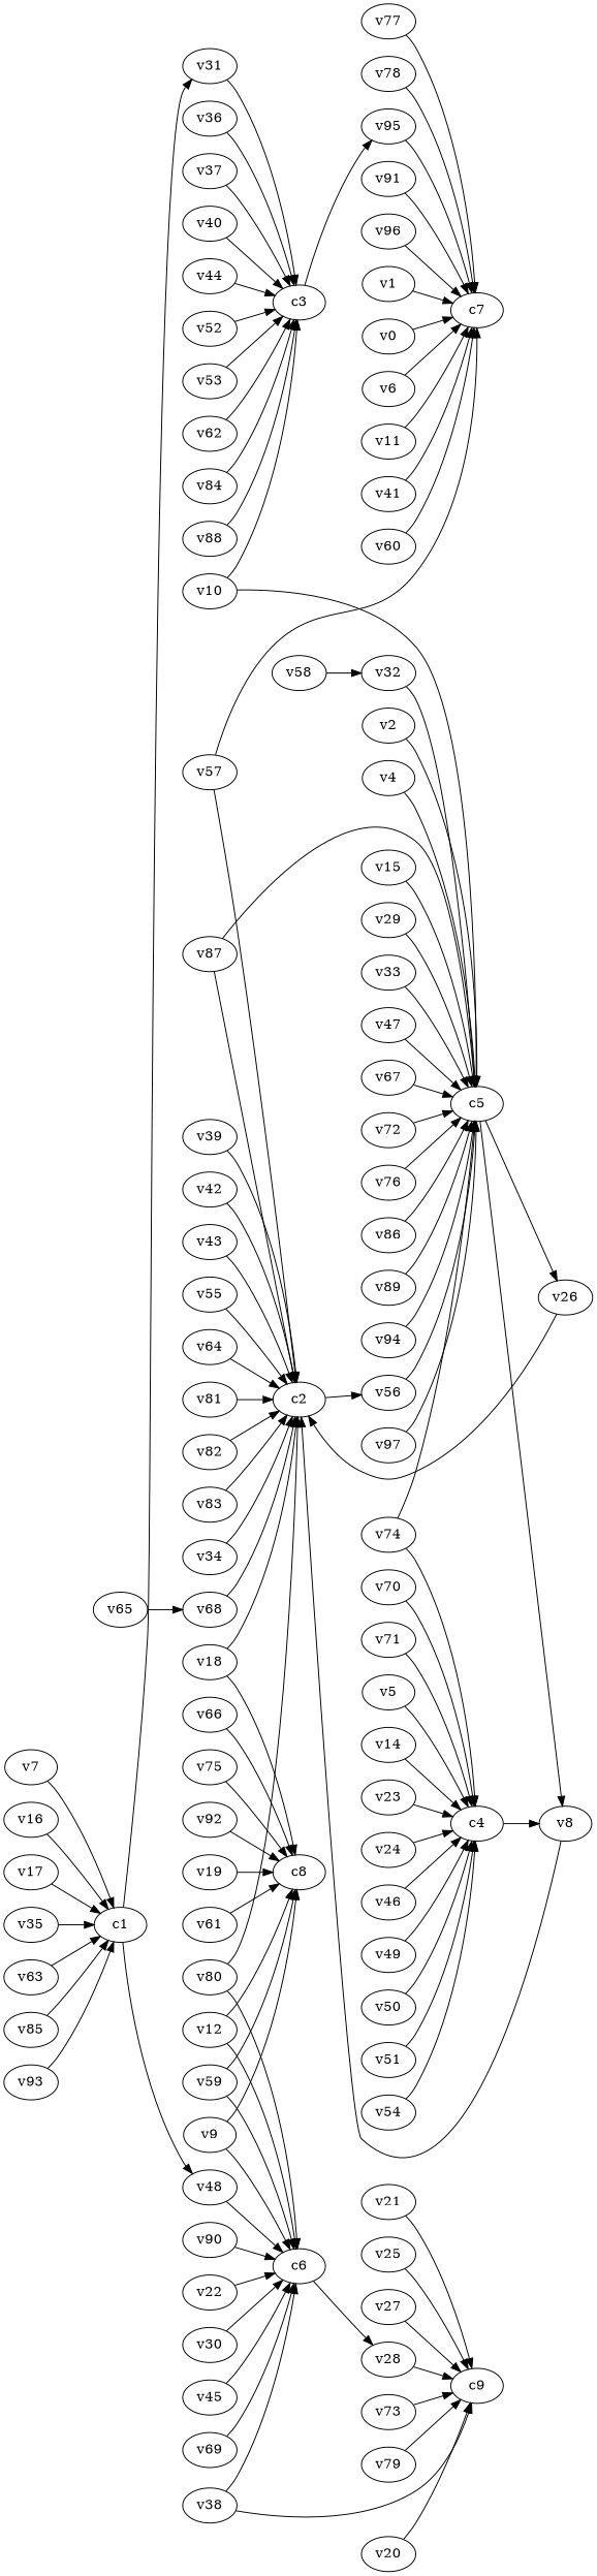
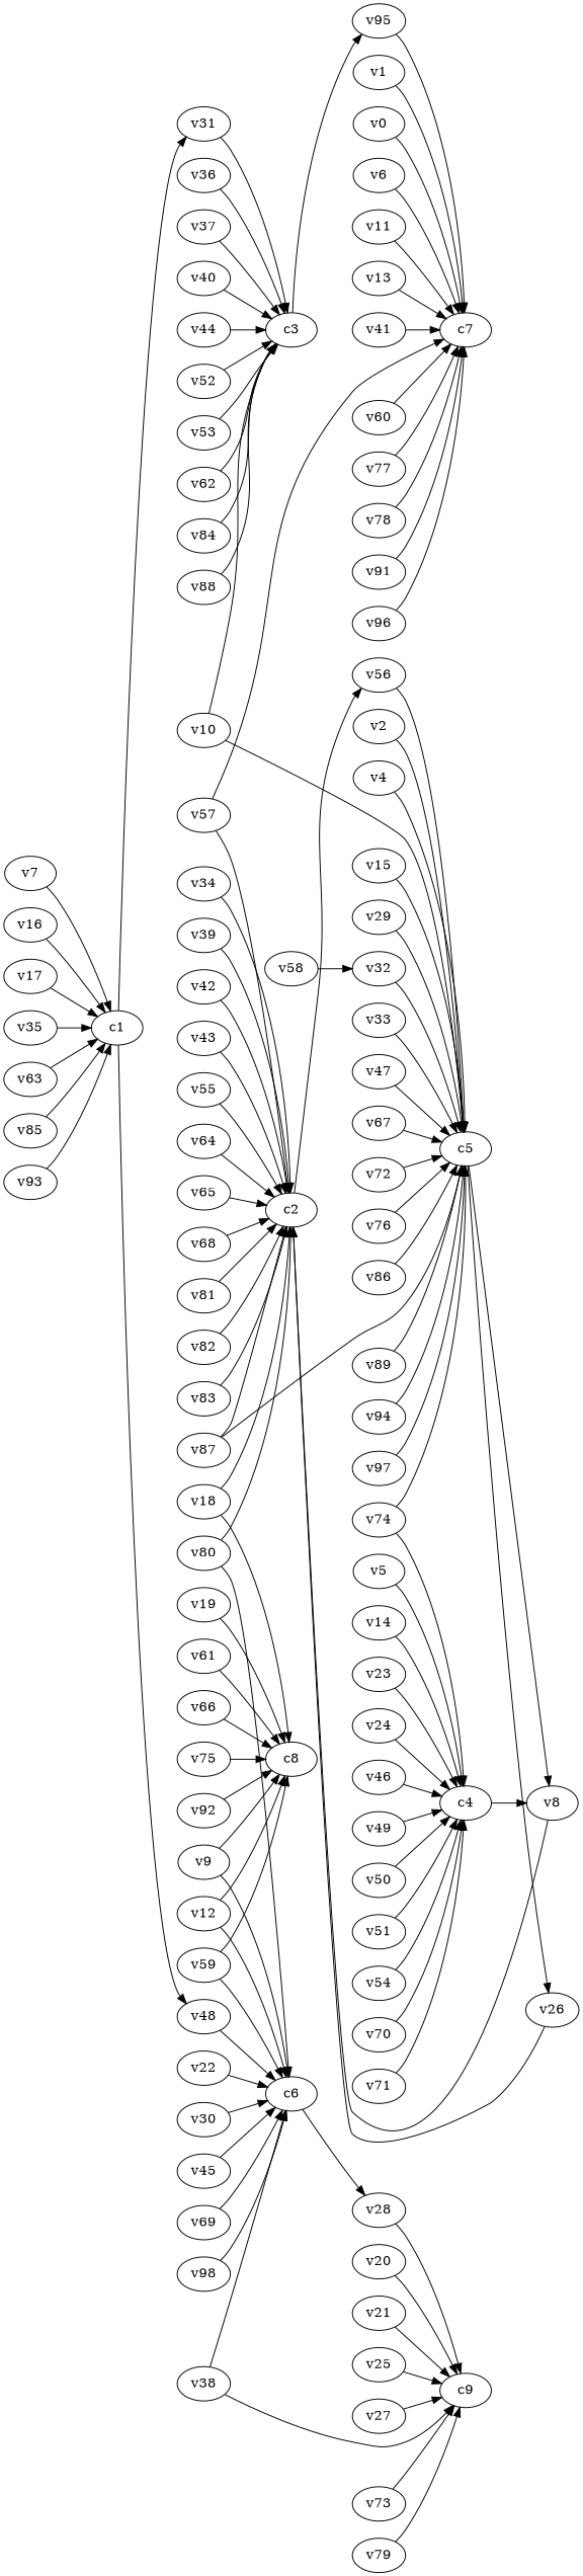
  strict digraph {
    rankdir=LR
    edge [weight=1]
    c1
    v31
    v48
    c3
    c6
    c2
    v56
    c5
    v95
    c7
    c4
    v8
    v26
    v28
    c9
    v1
    v2
    n18 [label=v0]
    v4
    v5
    v6
    v7
    v9
    c8
    v10
    v11
    v12
+   v13
    v14
    v15
    v16
    v17
    v18
    v19
    v20
    v21
    v22
    v23
    v24
    v25
    v27
    v29
    v30
    v32
    v33
    v34
    v35
    v36
    v37
    v38
    v39
    v40
    v41
    v42
    v43
    v44
    v45
    v46
    v47
    v49
    v50
    v51
    v52
    v53
    v54
    v55
    v57
    v58
    v59
    v60
    v61
    v62
    v63
    v64
    v65
    v66
    v67
    v68
    v69
    v70
    v71
    v72
    v73
    v74
    v75
    v76
    v77
    v78
    v79
    v80
    v81
    v82
    v83
    v84
    v85
    v86
    v87
    v88
    v89
-   v90
+   v90 [label=v98]
    v91
    v92
    v93
    v94
    v96
    v97
    c1 -> v31
    c1 -> v48
    v31 -> c3
    v48 -> c6
    c3 -> v95
    c6 -> v28
    c2 -> v56
    v56 -> c5
    c5 -> v8
    c5 -> v26
    v95 -> c7
    c4 -> v8
    v8 -> c2
    v26 -> c2
    v28 -> c9
    v1 -> c7
    v2 -> c5
    n18 -> c7
    v4 -> c5
    v5 -> c4
    v6 -> c7
    v7 -> c1
    v9 -> c6
    v9 -> c8
    v10 -> c3
    v10 -> c5
    v11 -> c7
    v12 -> c6
    v12 -> c8
+   v13 -> c7
    v14 -> c4
    v15 -> c5
    v16 -> c1
    v17 -> c1
    v18 -> c2
    v18 -> c8
    v19 -> c8
    v20 -> c9
    v21 -> c9
    v22 -> c6
    v23 -> c4
    v24 -> c4
    v25 -> c9
    v27 -> c9
    v29 -> c5
    v30 -> c6
    v32 -> c5
    v33 -> c5
    v34 -> c2
    v35 -> c1
    v36 -> c3
    v37 -> c3
    v38 -> c6
    v38 -> c9
    v39 -> c2
    v40 -> c3
    v41 -> c7
    v42 -> c2
    v43 -> c2
    v44 -> c3
    v45 -> c6
    v46 -> c4
    v47 -> c5
    v49 -> c4
    v50 -> c4
    v51 -> c4
    v52 -> c3
    v53 -> c3
    v54 -> c4
    v55 -> c2
    v57 -> c2
    v57 -> c7
    v58 -> v32
    v59 -> c6
    v59 -> c8
    v60 -> c7
    v61 -> c8
    v62 -> c3
    v63 -> c1
    v64 -> c2
-   v65 -> v68
+   v65 -> c2
    v66 -> c8
    v67 -> c5
    v68 -> c2
    v69 -> c6
    v70 -> c4
    v71 -> c4
    v72 -> c5
    v73 -> c9
    v74 -> c5
    v74 -> c4
    v75 -> c8
    v76 -> c5
    v77 -> c7
    v78 -> c7
    v79 -> c9
    v80 -> c6
    v80 -> c2
    v81 -> c2
    v82 -> c2
    v83 -> c2
    v84 -> c3
    v85 -> c1
    v86 -> c5
    v87 -> c2
    v87 -> c5
    v88 -> c3
    v89 -> c5
    v90 -> c6
    v91 -> c7
    v92 -> c8
    v93 -> c1
    v94 -> c5
    v96 -> c7
    v97 -> c5
  }
